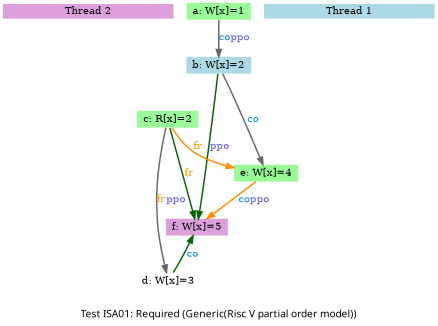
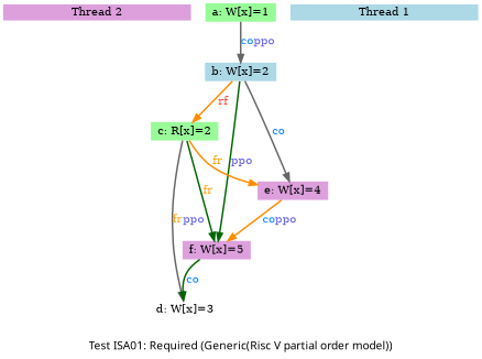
  digraph {
    fontname="SF Pro Display"
    fontsize=14
    label="Test ISA01: Required (Generic(Risc V partial order model))"
    splines=spline
    node [color=darkgreen fillcolor=plum fixedsize=false fontsize=14 shape=none style=filled]
    edge [arrowsize=1.000000 color=gray40 fontsize=14 penwidth=2.000000]
    n1 [color=red fixedsize=true height=0.281250 label="Thread 2" width=3.250000]
    n2 [fillcolor=palegreen height=0.194444 label="a: W[x]=1" width=1.166667]
    n3 [fillcolor=lightblue height=0.194444 label="b: W[x]=2" width=1.166667]
    n4 [color=purple fillcolor=palegreen height=0.194444 label="c: R[x]=2" width=1.166667]
-   n5 [color=purple fillcolor=palegreen height=0.194444 label="e: W[x]=4" width=1.166667]
+   n5 [color=purple height=0.194444 label="e: W[x]=4" width=1.166667]
    n6 [color=red height=0.194444 label="f: W[x]=5" width=1.166667]
    n7 [fillcolor=white height=0.194444 label="d: W[x]=3" width=1.166667]
    n8 [fillcolor=lightblue fixedsize=true height=0.281250 label="Thread 1" width=3.250000]
    n2 -> n3 [label=<<font color="#0A84FF">co</font><font color="#5E5CE6">ppo</font>>]
+   n3 -> n4 [color=darkorange label=<<font color="#FF453A">rf</font>>]
    n3 -> n5 [label=<<font color="#0A84FF">co</font>>]
    n3 -> n6 [color=darkgreen label=<<font color="#5E5CE6">ppo</font>>]
    n4 -> n5 [color=darkorange label=<<font color="#FF9F0A">fr</font>>]
    n4 -> n6 [color=darkgreen label=<<font color="#FF9F0A">fr</font>>]
    n4 -> n7 [label=<<font color="#FF9F0A">fr</font><font color="#5E5CE6">ppo</font>>]
    n5 -> n6 [color=darkorange label=<<font color="#0A84FF">co</font><font color="#5E5CE6">ppo</font>>]
-   n7 -> n6 [color=darkgreen label=<<font color="#0A84FF">co</font>>]
+   n6 -> n7 [color=darkgreen label=<<font color="#0A84FF">co</font>>]
  }
